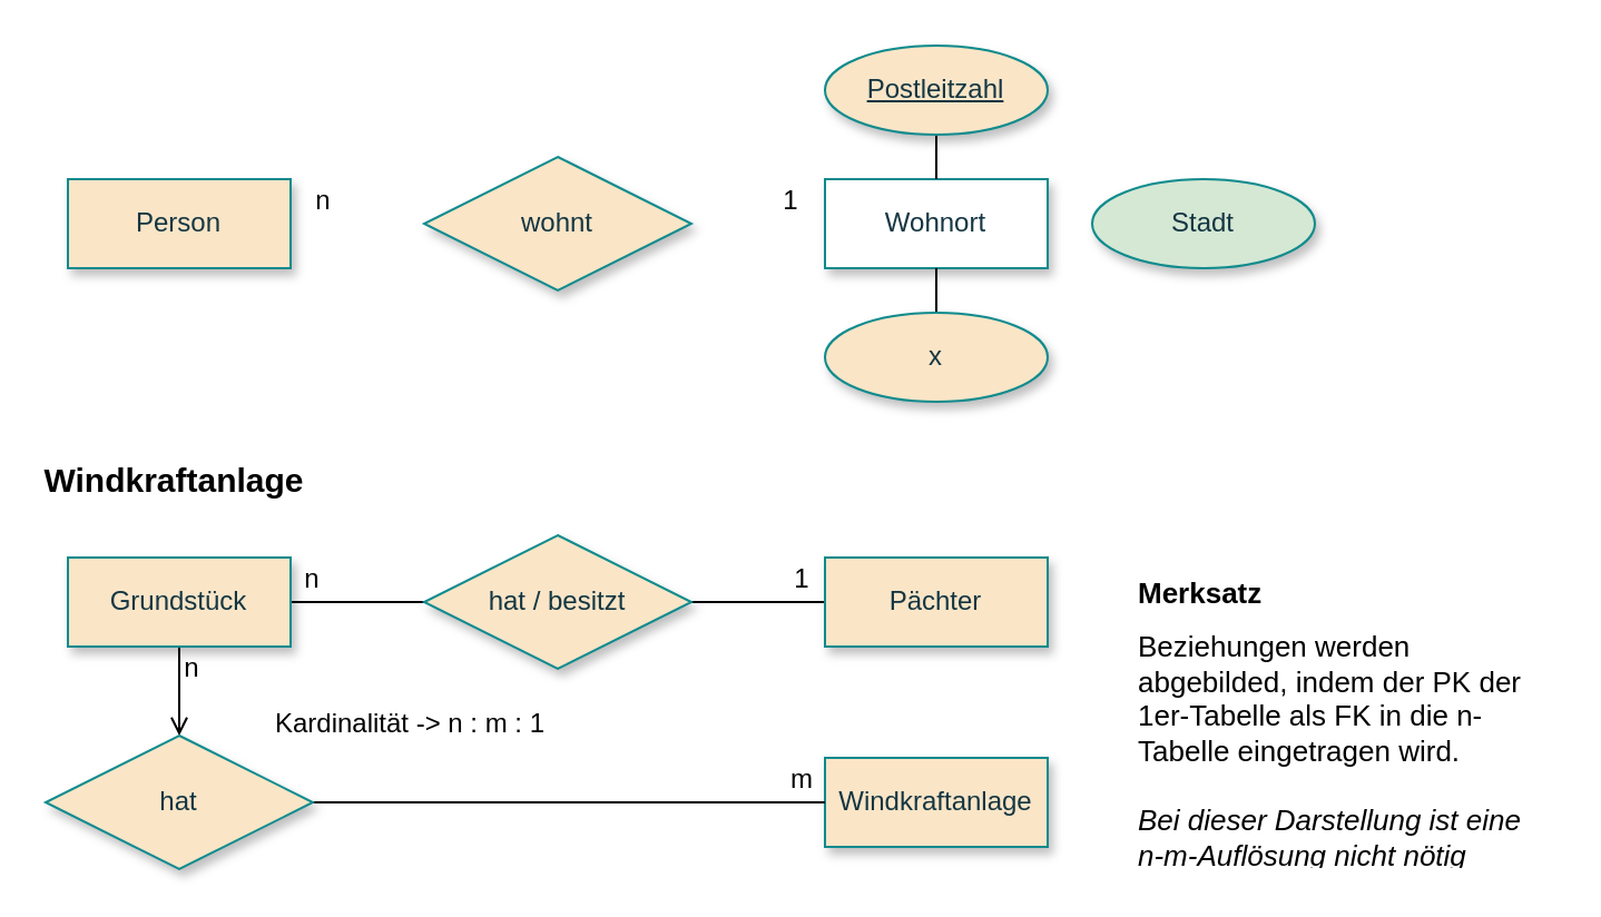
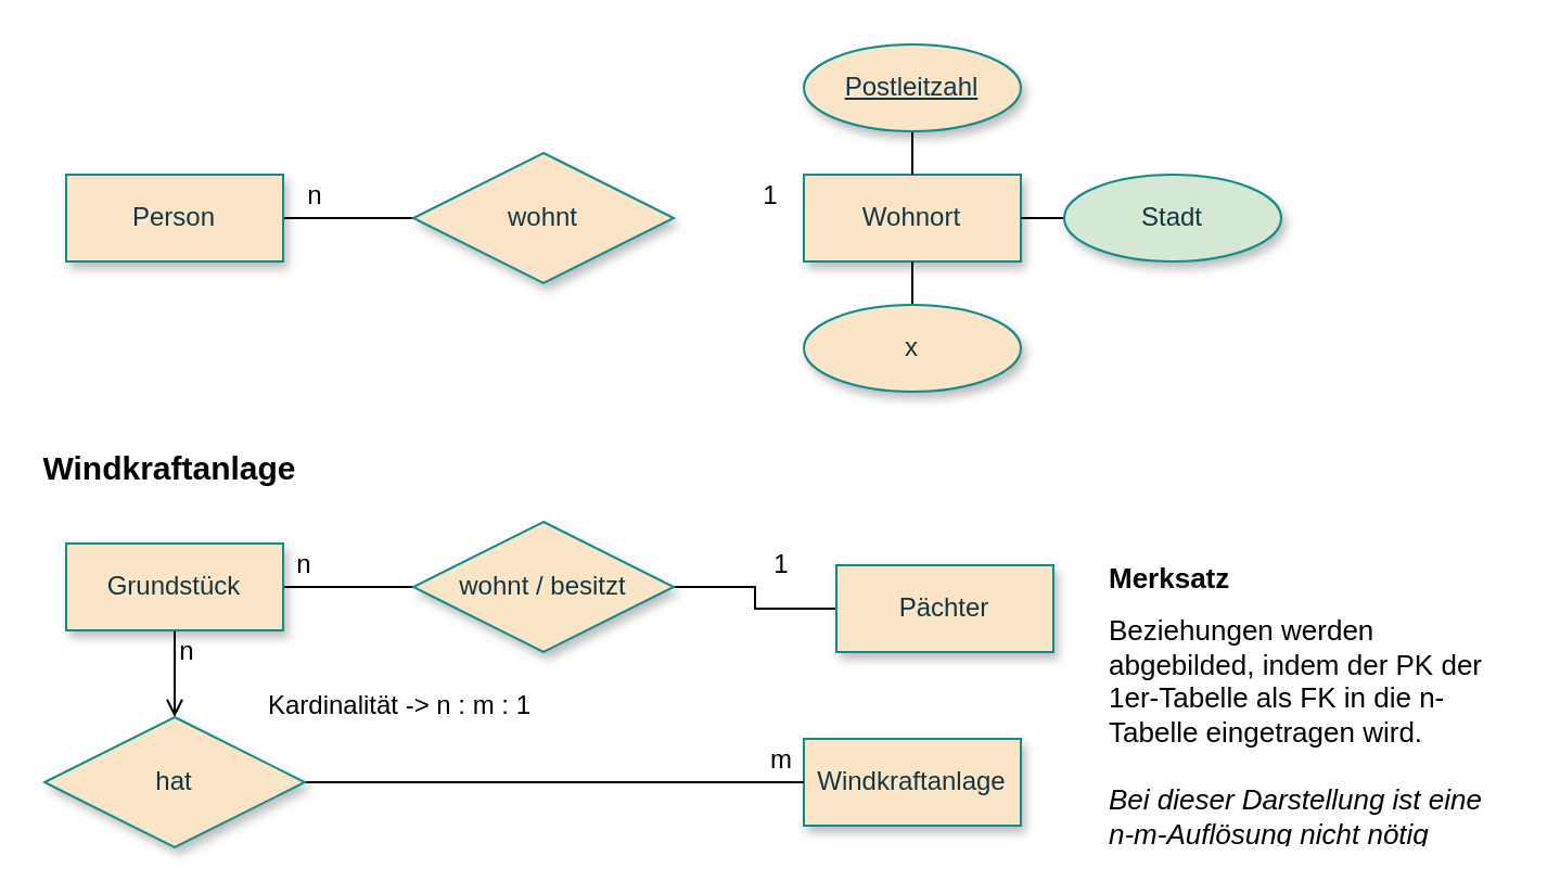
  <mxCell id="0" />
  <mxCell id="1" parent="0" />
+ <mxCell id="2" style="edgeStyle=orthogonalEdgeStyle;orthogonalLoop=1;jettySize=auto;html=1;entryX=0;entryY=0.5;entryDx=0;entryDy=0;endArrow=none;endFill=0;" edge="1" parent="1" source="3" target="4"><mxGeometry relative="1" as="geometry" /></mxCell>
  <mxCell id="3" value="Person" style="whiteSpace=wrap;html=1;align=center;shadow=1;labelBackgroundColor=none;fillColor=#FAE5C7;strokeColor=#0F8B8D;fontColor=#143642;rounded=0;" vertex="1" parent="1"><mxGeometry x="30" y="80" width="100" height="40" as="geometry" /></mxCell>
  <mxCell id="4" value="wohnt" style="shape=rhombus;perimeter=rhombusPerimeter;whiteSpace=wrap;html=1;align=center;shadow=1;container=0;labelBackgroundColor=none;fillColor=#FAE5C7;strokeColor=#0F8B8D;fontColor=#143642;rounded=0;" vertex="1" parent="1"><mxGeometry x="190" y="70" width="120" height="60" as="geometry" /></mxCell>
- <mxCell id="5" value="Wohnort" style="whiteSpace=wrap;html=1;align=center;shadow=1;labelBackgroundColor=none;fillColor=#ffffff;strokeColor=#0F8B8D;fontColor=#143642;rounded=0;" vertex="1" parent="1"><mxGeometry x="370" y="80" width="100" height="40" as="geometry" /></mxCell>
+ <mxCell id="5" value="Wohnort" style="whiteSpace=wrap;html=1;align=center;shadow=1;labelBackgroundColor=none;fillColor=#FAE5C7;strokeColor=#0F8B8D;fontColor=#143642;rounded=0;" vertex="1" parent="1"><mxGeometry x="370" y="80" width="100" height="40" as="geometry" /></mxCell>
  <mxCell id="6" value="n" style="text;html=1;strokeColor=none;fillColor=none;align=center;verticalAlign=middle;whiteSpace=wrap;rounded=0;" vertex="1" parent="1"><mxGeometry x="130" y="80" width="30" height="20" as="geometry" /></mxCell>
  <mxCell id="7" value="1" style="text;html=1;strokeColor=none;fillColor=none;align=center;verticalAlign=middle;whiteSpace=wrap;rounded=0;" vertex="1" parent="1"><mxGeometry x="340" y="80" width="30" height="20" as="geometry" /></mxCell>
  <mxCell id="8" style="edgeStyle=orthogonalEdgeStyle;orthogonalLoop=1;jettySize=auto;html=1;endArrow=none;endFill=0;" edge="1" parent="1" source="9" target="5"><mxGeometry relative="1" as="geometry" /></mxCell>
  <mxCell id="9" value="Postleitzahl" style="ellipse;whiteSpace=wrap;html=1;align=center;fontStyle=4;shadow=1;labelBackgroundColor=none;fillColor=#FAE5C7;strokeColor=#0F8B8D;fontColor=#143642;rounded=0;" vertex="1" parent="1"><mxGeometry x="370" y="20" width="100" height="40" as="geometry" /></mxCell>
+ <mxCell id="10" style="edgeStyle=orthogonalEdgeStyle;orthogonalLoop=1;jettySize=auto;html=1;entryX=1;entryY=0.5;entryDx=0;entryDy=0;endArrow=none;endFill=0;" edge="1" parent="1" source="11" target="5"><mxGeometry relative="1" as="geometry" /></mxCell>
  <mxCell id="11" value="Stadt" style="ellipse;whiteSpace=wrap;html=1;align=center;shadow=1;labelBackgroundColor=none;fillColor=#d5e8d4;strokeColor=#0F8B8D;fontColor=#143642;rounded=0;" vertex="1" parent="1"><mxGeometry x="490" y="80" width="100" height="40" as="geometry" /></mxCell>
  <mxCell id="12" style="edgeStyle=orthogonalEdgeStyle;orthogonalLoop=1;jettySize=auto;html=1;endArrow=none;endFill=0;" edge="1" parent="1" source="13" target="5"><mxGeometry relative="1" as="geometry" /></mxCell>
  <mxCell id="13" value="x" style="ellipse;whiteSpace=wrap;html=1;align=center;shadow=1;labelBackgroundColor=none;fillColor=#FAE5C7;strokeColor=#0F8B8D;fontColor=#143642;rounded=0;" vertex="1" parent="1"><mxGeometry x="370" y="140" width="100" height="40" as="geometry" /></mxCell>
  <mxCell id="14" value="&lt;b&gt;&lt;font style=&quot;font-size: 15px;&quot;&gt;Windkraftanlage&lt;/font&gt;&lt;/b&gt;" style="text;html=1;strokeColor=none;fillColor=none;align=center;verticalAlign=middle;whiteSpace=wrap;rounded=0;" vertex="1" parent="1"><mxGeometry x="26" y="200" width="104" height="30" as="geometry" /></mxCell>
  <mxCell id="15" style="edgeStyle=orthogonalEdgeStyle;rounded=0;orthogonalLoop=1;jettySize=auto;html=1;endArrow=open;endFill=0;" edge="1" parent="1" source="17" target="23"><mxGeometry relative="1" as="geometry" /></mxCell>
  <mxCell id="16" style="edgeStyle=orthogonalEdgeStyle;rounded=0;orthogonalLoop=1;jettySize=auto;html=1;endArrow=none;endFill=0;" edge="1" parent="1" source="17" target="19"><mxGeometry relative="1" as="geometry" /></mxCell>
  <mxCell id="17" value="Grundstück" style="whiteSpace=wrap;html=1;align=center;shadow=1;labelBackgroundColor=none;fillColor=#FAE5C7;strokeColor=#0F8B8D;fontColor=#143642;rounded=0;" vertex="1" parent="1"><mxGeometry x="30" y="250" width="100" height="40" as="geometry" /></mxCell>
  <mxCell id="18" style="edgeStyle=orthogonalEdgeStyle;rounded=0;orthogonalLoop=1;jettySize=auto;html=1;entryX=0;entryY=0.5;entryDx=0;entryDy=0;endArrow=none;endFill=0;" edge="1" parent="1" source="19" target="20"><mxGeometry relative="1" as="geometry" /></mxCell>
- <mxCell id="19" value="hat / besitzt" style="shape=rhombus;perimeter=rhombusPerimeter;whiteSpace=wrap;html=1;align=center;shadow=1;container=0;labelBackgroundColor=none;fillColor=#FAE5C7;strokeColor=#0F8B8D;fontColor=#143642;rounded=0;" vertex="1" parent="1"><mxGeometry x="190" y="240" width="120" height="60" as="geometry" /></mxCell>
- <mxCell id="20" value="Pächter" style="whiteSpace=wrap;html=1;align=center;shadow=1;labelBackgroundColor=none;fillColor=#FAE5C7;strokeColor=#0F8B8D;fontColor=#143642;rounded=0;" vertex="1" parent="1"><mxGeometry x="370" y="250" width="100" height="40" as="geometry" /></mxCell>
+ <mxCell id="19" value="wohnt / besitzt" style="shape=rhombus;perimeter=rhombusPerimeter;whiteSpace=wrap;html=1;align=center;shadow=1;container=0;labelBackgroundColor=none;fillColor=#FAE5C7;strokeColor=#0F8B8D;fontColor=#143642;rounded=0;" vertex="1" parent="1"><mxGeometry x="190" y="240" width="120" height="60" as="geometry" /></mxCell>
+ <mxCell id="20" value="Pächter" style="whiteSpace=wrap;html=1;align=center;shadow=1;labelBackgroundColor=none;fillColor=#FAE5C7;strokeColor=#0F8B8D;fontColor=#143642;rounded=0;" vertex="1" parent="1"><mxGeometry x="385" y="260" width="100" height="40" as="geometry" /></mxCell>
  <mxCell id="21" value="Windkraftanlage" style="whiteSpace=wrap;html=1;align=center;shadow=1;labelBackgroundColor=none;fillColor=#FAE5C7;strokeColor=#0F8B8D;fontColor=#143642;rounded=0;" vertex="1" parent="1"><mxGeometry x="370" y="340" width="100" height="40" as="geometry" /></mxCell>
  <mxCell id="22" style="edgeStyle=orthogonalEdgeStyle;rounded=0;orthogonalLoop=1;jettySize=auto;html=1;endArrow=none;endFill=0;" edge="1" parent="1" source="23" target="21"><mxGeometry relative="1" as="geometry" /></mxCell>
  <mxCell id="23" value="hat" style="shape=rhombus;perimeter=rhombusPerimeter;whiteSpace=wrap;html=1;align=center;shadow=1;container=0;labelBackgroundColor=none;fillColor=#FAE5C7;strokeColor=#0F8B8D;fontColor=#143642;rounded=0;" vertex="1" parent="1"><mxGeometry x="20" y="330" width="120" height="60" as="geometry" /></mxCell>
  <mxCell id="24" value="n" style="text;html=1;strokeColor=none;fillColor=none;align=center;verticalAlign=middle;whiteSpace=wrap;rounded=0;" vertex="1" parent="1"><mxGeometry x="130" y="250" width="20" height="20" as="geometry" /></mxCell>
  <mxCell id="25" value="1" style="text;html=1;strokeColor=none;fillColor=none;align=center;verticalAlign=middle;whiteSpace=wrap;rounded=0;" vertex="1" parent="1"><mxGeometry x="350" y="250" width="20" height="20" as="geometry" /></mxCell>
  <mxCell id="26" value="m" style="text;html=1;strokeColor=none;fillColor=none;align=center;verticalAlign=middle;whiteSpace=wrap;rounded=0;" vertex="1" parent="1"><mxGeometry x="350" y="340" width="20" height="20" as="geometry" /></mxCell>
  <mxCell id="27" value="Kardinalität -&amp;gt; n : m : 1" style="text;html=1;strokeColor=none;fillColor=none;align=center;verticalAlign=middle;whiteSpace=wrap;rounded=0;" vertex="1" parent="1"><mxGeometry x="106" y="310" width="156" height="30" as="geometry" /></mxCell>
  <mxCell id="28" value="&lt;h1 style=&quot;font-size: 13px;&quot;&gt;&lt;font style=&quot;font-size: 13px;&quot;&gt;Merksatz&lt;/font&gt;&lt;/h1&gt;&lt;div style=&quot;font-size: 13px;&quot;&gt;&lt;font style=&quot;font-size: 13px;&quot;&gt;Beziehungen werden abgebilded, indem der PK der 1er-Tabelle als FK in die n-Tabelle eingetragen wird.&lt;/font&gt;&lt;/div&gt;&lt;div style=&quot;font-size: 13px;&quot;&gt;&lt;font style=&quot;font-size: 13px;&quot;&gt;&lt;br&gt;&lt;/font&gt;&lt;/div&gt;&lt;div style=&quot;font-size: 13px;&quot;&gt;&lt;font style=&quot;font-size: 13px;&quot;&gt;&lt;i&gt;Bei dieser Darstellung ist eine n-m-Auflösung nicht nötig&lt;/i&gt;&lt;/font&gt;&lt;/div&gt;" style="text;html=1;strokeColor=none;fillColor=none;spacing=5;spacingTop=-20;whiteSpace=wrap;overflow=hidden;rounded=0;" vertex="1" parent="1"><mxGeometry x="506" y="260" width="191" height="130" as="geometry" /></mxCell>
  <mxCell id="29" value="n" style="text;html=1;strokeColor=none;fillColor=none;align=center;verticalAlign=middle;whiteSpace=wrap;rounded=0;" vertex="1" parent="1"><mxGeometry x="76" y="290" width="20" height="20" as="geometry" /></mxCell>
